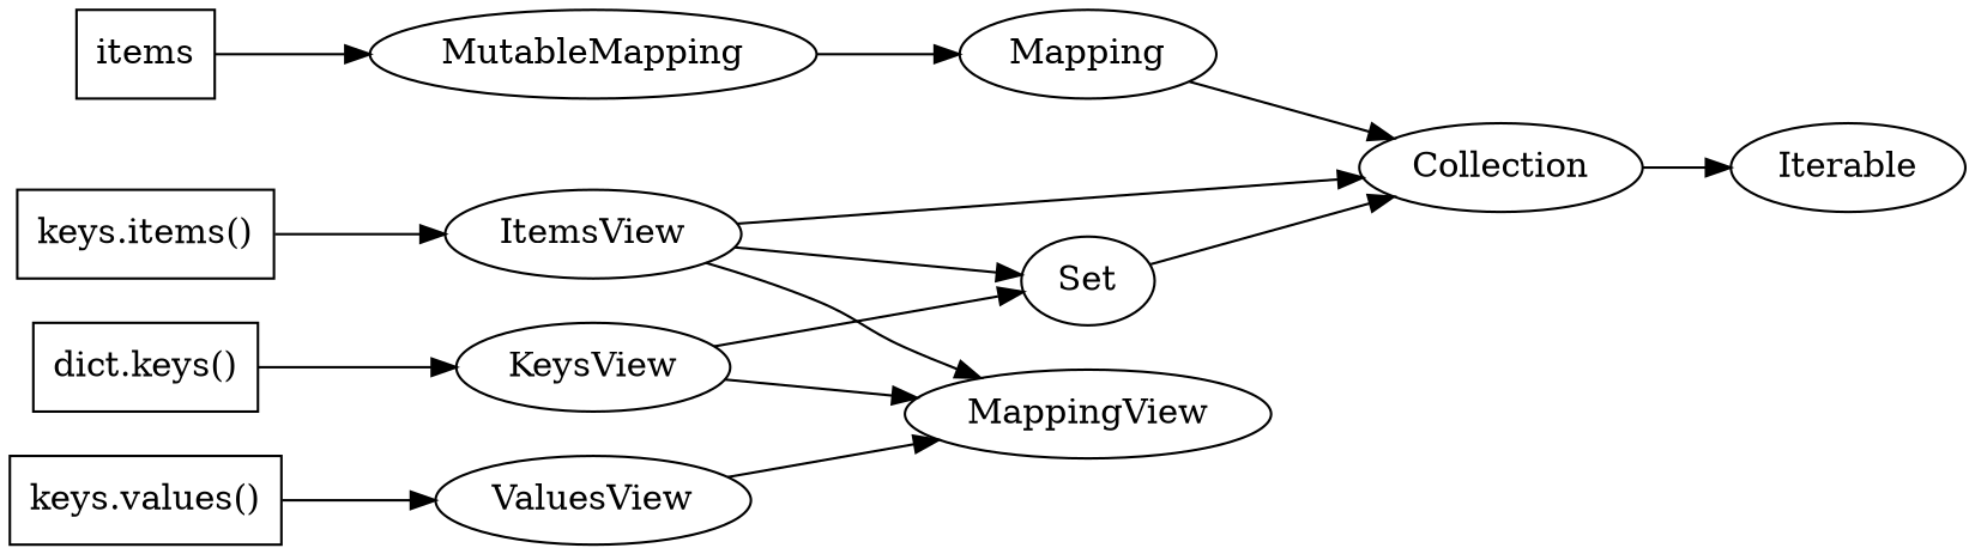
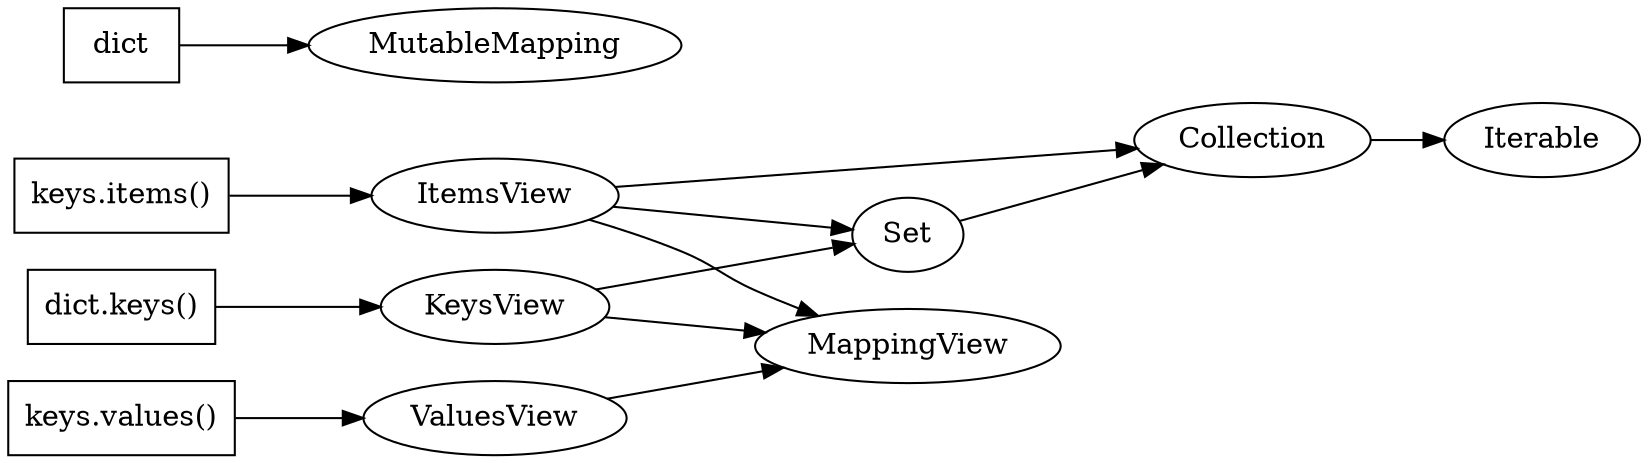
  digraph {
    rankdir=LR
    MutableMapping
-   Mapping
    Collection
    Iterable
    Set
    ItemsView
    MappingView
    KeysView
    ValuesView
-   dict [shape=box label=items]
+   dict [shape=box]
    n11 [label="keys.items()" shape=box]
    "dict.keys()" [shape=box]
    n13 [label="keys.values()" shape=box]
    subgraph sub_1 {
      MutableMapping
-     Mapping
      Collection
      Iterable
      Set
      ItemsView
      MappingView
      KeysView
      ValuesView
    }
    subgraph sub_2 {
      dict
      n11
      "dict.keys()"
      n13
    }
-   MutableMapping -> Mapping
-   Mapping -> Collection
    Collection -> Iterable
    Set -> Collection
    ItemsView -> Collection
    ItemsView -> Set
    ItemsView -> MappingView
    KeysView -> Set
    KeysView -> MappingView
    ValuesView -> MappingView
    dict -> MutableMapping
    n11 -> ItemsView
    "dict.keys()" -> KeysView
    n13 -> ValuesView
  }
